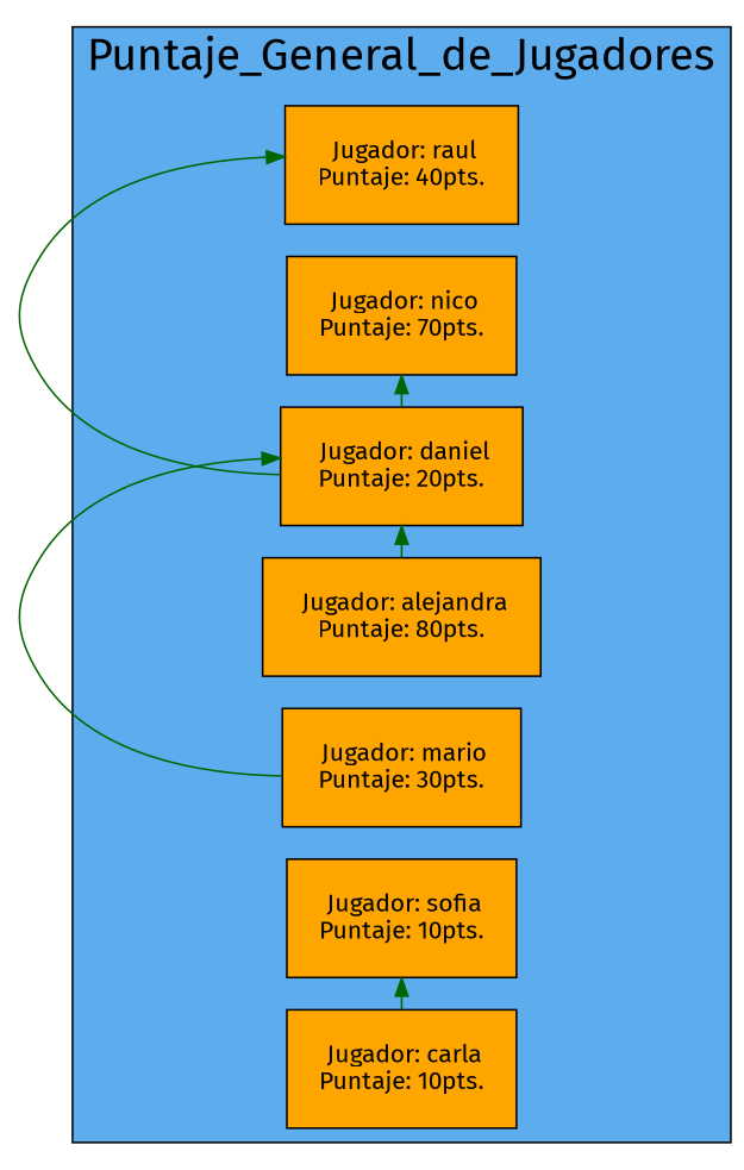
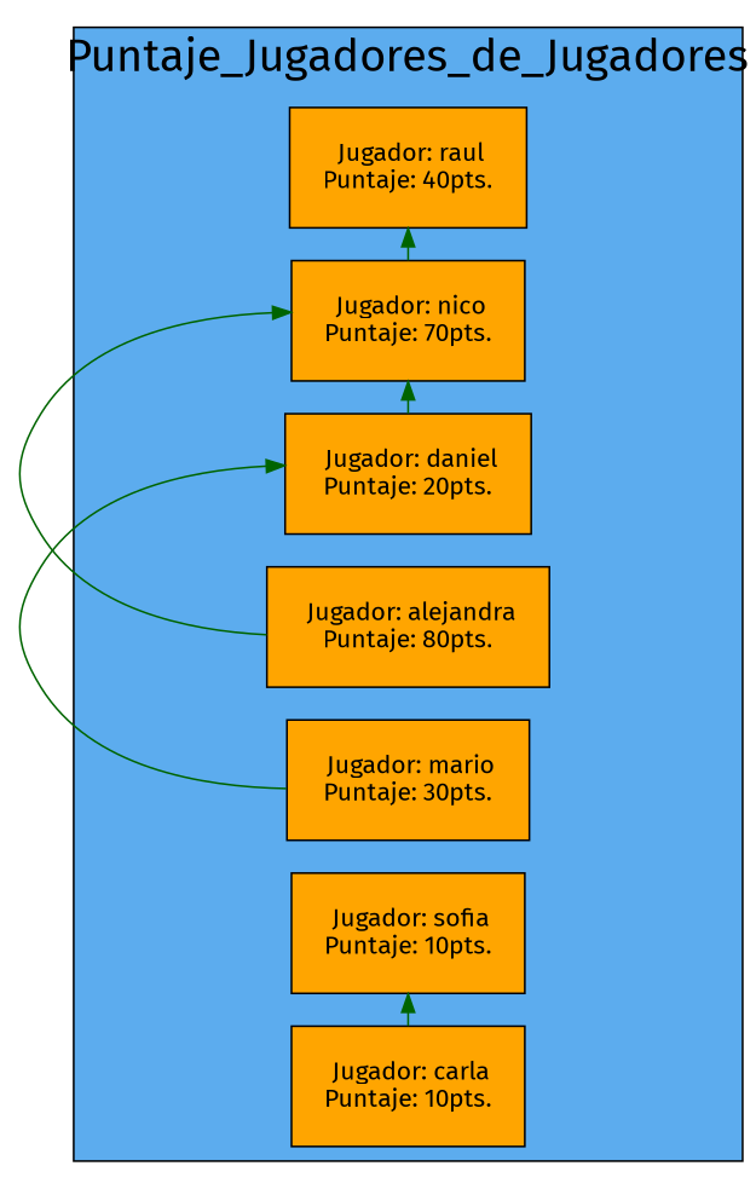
  digraph {
    fontname="Fira Sans"
    rankdir=LR
    node [fillcolor=orange fontname="Fira Sans" margin=0.25 shape=box style=filled]
    edge [color=darkgreen dir=front fontname="Fira Sans"]
    n1 [label=" Jugador: alejandra\nPuntaje: 80pts.\n"]
    n2 [label=" Jugador: nico\nPuntaje: 70pts.\n"]
    n3 [label=" Jugador: raul\nPuntaje: 40pts.\n"]
    n4 [label=" Jugador: mario\nPuntaje: 30pts.\n"]
    n5 [label=" Jugador: daniel\nPuntaje: 20pts.\n"]
    n6 [label=" Jugador: carla\nPuntaje: 10pts.\n"]
    n7 [label=" Jugador: sofia\nPuntaje: 10pts.\n"]
    subgraph cluster_1 {
      fillcolor=steelblue2
      fontsize=25
-     label=Puntaje_General_de_Jugadores
+     label=Puntaje_Jugadores_de_Jugadores
      labelloc=t
      style=filled
      subgraph sub_2 {
        fillcolor=steelblue2
        fontsize=25
        label=Puntaje_General_de_Jugadores
        labelloc=t
        rank=same
        style=filled
        n1
        n2
        n3
        n4
        n5
        n6
        n7
      }
    }
-   n1 -> n5
-   n5 -> n3
+   n1 -> n2
+   n2 -> n3
    n4 -> n5
    n5 -> n2
    n6 -> n7
  }
